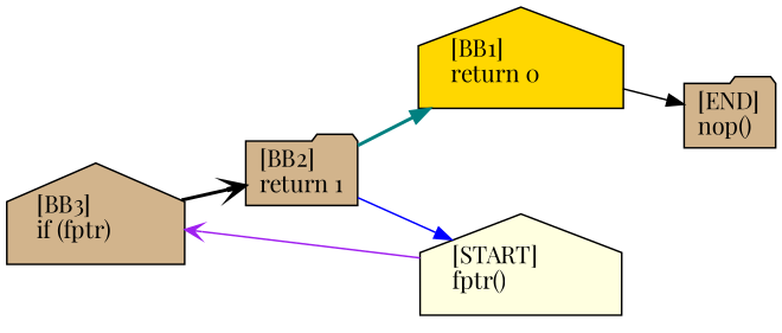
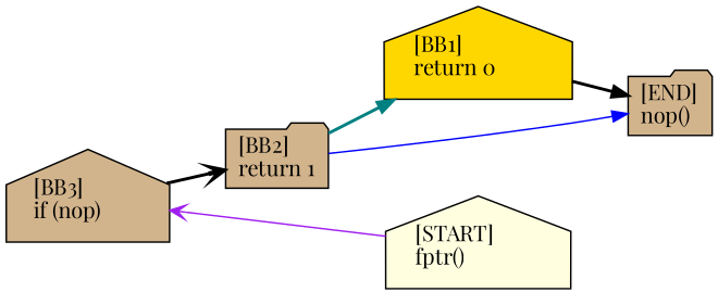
  digraph {
    fontname="Playfair Display"
    rankdir=LR
    node [fillcolor=tan fontname="Playfair Display" shape=house style=filled]
    edge [arrowhead=normal color=black fontname="Playfair Display" style=solid]
-   n1 [label="[BB3]\lif (fptr)\l"]
+   n1 [label="[BB3]\lif (nop)\l"]
    n2 [label="[BB2]\lreturn 1\l" shape=folder]
    n3 [fillcolor=gold label="[BB1]\lreturn 0\l"]
    n4 [label="[END]\lnop()\l" shape=folder]
    n5 [fillcolor=lightyellow label="[START]\lfptr()\l"]
    n1 -> n2 [arrowhead=vee penwidth=2]
    n2 -> n3 [color=teal penwidth=2 style=bold]
-   n2 -> n5 [color=blue]
-   n3 -> n4
+   n2 -> n4 [color=blue]
+   n3 -> n4 [style=bold]
    n5 -> n1 [arrowhead=vee color=purple]
  }
